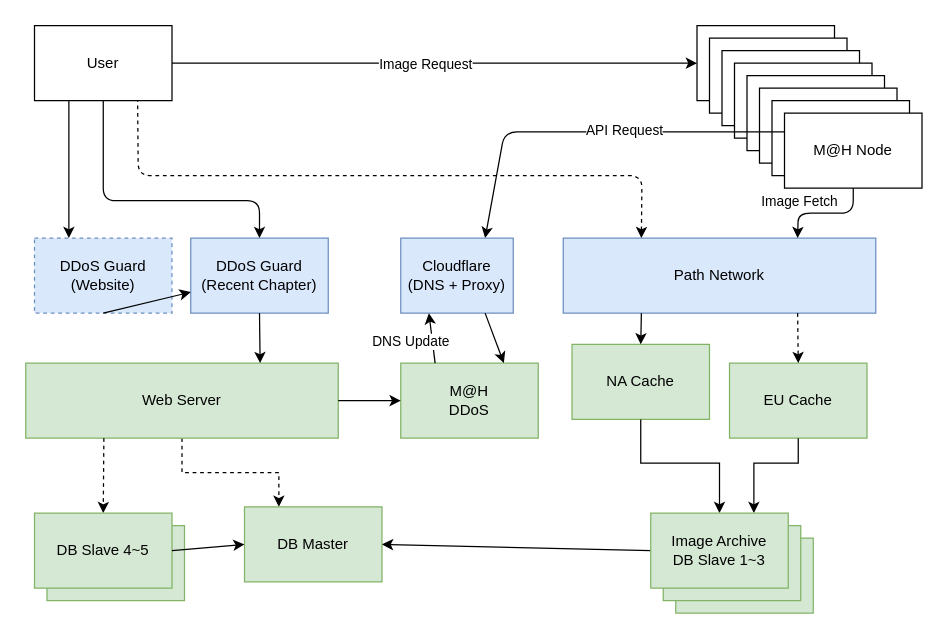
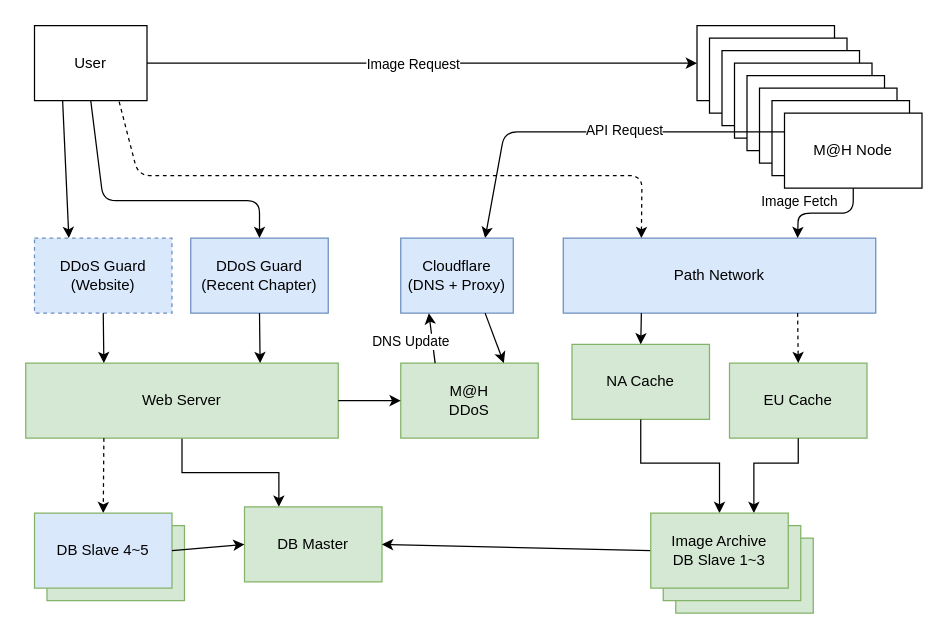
  <mxCell id="0" />
  <mxCell id="1" parent="0" />
  <mxCell id="2" value="DDoS Guard&lt;br&gt;(Website)" style="rounded=0;whiteSpace=wrap;html=1;fillColor=#dae8fc;strokeColor=#6c8ebf;dashed=1;" parent="1" vertex="1"><mxGeometry x="27" y="190" width="110" height="60" as="geometry" /></mxCell>
  <mxCell id="3" value="DDoS Guard&lt;br&gt;(Recent Chapter)" style="rounded=0;whiteSpace=wrap;html=1;fillColor=#dae8fc;strokeColor=#6c8ebf;" parent="1" vertex="1"><mxGeometry x="152" y="190" width="110" height="60" as="geometry" /></mxCell>
- <mxCell id="4" style="edgeStyle=orthogonalEdgeStyle;rounded=0;orthogonalLoop=1;jettySize=auto;html=1;exitX=0.5;exitY=1;exitDx=0;exitDy=0;entryX=0.25;entryY=0;entryDx=0;entryDy=0;dashed=1;" parent="1" source="5" target="8" edge="1"><mxGeometry relative="1" as="geometry" /></mxCell>
+ <mxCell id="4" style="edgeStyle=orthogonalEdgeStyle;rounded=0;orthogonalLoop=1;jettySize=auto;html=1;exitX=0.5;exitY=1;exitDx=0;exitDy=0;entryX=0.25;entryY=0;entryDx=0;entryDy=0;" parent="1" source="5" target="8" edge="1"><mxGeometry relative="1" as="geometry" /></mxCell>
  <mxCell id="5" value="Web Server" style="rounded=0;whiteSpace=wrap;html=1;fillColor=#d5e8d4;strokeColor=#82b366;" parent="1" vertex="1"><mxGeometry x="20" y="290" width="250" height="60" as="geometry" /></mxCell>
- <mxCell id="6" value="" style="endArrow=classic;html=1;exitX=0.5;exitY=1;exitDx=0;exitDy=0;" parent="1" source="2" target="3" edge="1"><mxGeometry width="50" height="50" relative="1" as="geometry"><mxPoint x="130" y="300" as="sourcePoint" /><mxPoint x="50" y="270" as="targetPoint" /></mxGeometry></mxCell>
+ <mxCell id="6" value="" style="endArrow=classic;html=1;exitX=0.5;exitY=1;exitDx=0;exitDy=0;entryX=0.25;entryY=0;entryDx=0;entryDy=0;" parent="1" source="2" target="5" edge="1"><mxGeometry width="50" height="50" relative="1" as="geometry"><mxPoint x="130" y="300" as="sourcePoint" /><mxPoint x="50" y="270" as="targetPoint" /></mxGeometry></mxCell>
  <mxCell id="7" value="" style="endArrow=classic;html=1;exitX=0.5;exitY=1;exitDx=0;exitDy=0;entryX=0.75;entryY=0;entryDx=0;entryDy=0;" parent="1" source="3" target="5" edge="1"><mxGeometry width="50" height="50" relative="1" as="geometry"><mxPoint x="92.5" y="300" as="sourcePoint" /><mxPoint x="180" y="260" as="targetPoint" /></mxGeometry></mxCell>
  <mxCell id="8" value="DB Master" style="rounded=0;whiteSpace=wrap;html=1;fillColor=#d5e8d4;strokeColor=#82b366;" parent="1" vertex="1"><mxGeometry x="195" y="405" width="110" height="60" as="geometry" /></mxCell>
  <mxCell id="9" value="NA Cache" style="rounded=0;whiteSpace=wrap;html=1;fillColor=#d5e8d4;strokeColor=#82b366;" parent="1" vertex="1"><mxGeometry x="457" y="275" width="110" height="60" as="geometry" /></mxCell>
  <mxCell id="10" value="EU Cache" style="rounded=0;whiteSpace=wrap;html=1;fillColor=#d5e8d4;strokeColor=#82b366;" parent="1" vertex="1"><mxGeometry x="583" y="290" width="110" height="60" as="geometry" /></mxCell>
  <mxCell id="11" value="Path Network" style="rounded=0;whiteSpace=wrap;html=1;fillColor=#dae8fc;strokeColor=#6c8ebf;" parent="1" vertex="1"><mxGeometry x="450" y="190" width="250" height="60" as="geometry" /></mxCell>
  <mxCell id="12" value="" style="endArrow=classic;html=1;entryX=0.5;entryY=0;entryDx=0;entryDy=0;exitX=0.25;exitY=1;exitDx=0;exitDy=0;" parent="1" source="11" target="9" edge="1"><mxGeometry width="50" height="50" relative="1" as="geometry"><mxPoint x="540" y="280" as="sourcePoint" /><mxPoint x="377" y="260" as="targetPoint" /></mxGeometry></mxCell>
  <mxCell id="13" value="" style="endArrow=classic;html=1;exitX=0.75;exitY=1;exitDx=0;exitDy=0;entryX=0.5;entryY=0;entryDx=0;entryDy=0;dashed=1;" parent="1" source="11" target="10" edge="1"><mxGeometry width="50" height="50" relative="1" as="geometry"><mxPoint x="522" y="300" as="sourcePoint" /><mxPoint x="610" y="280" as="targetPoint" /></mxGeometry></mxCell>
  <mxCell id="14" value="" style="endArrow=classic;html=1;entryX=0.5;entryY=0;entryDx=0;entryDy=0;exitX=0.25;exitY=1;exitDx=0;exitDy=0;dashed=1;" parent="1" source="5" target="30" edge="1"><mxGeometry width="50" height="50" relative="1" as="geometry"><mxPoint x="110" y="400" as="sourcePoint" /><mxPoint x="217" y="260" as="targetPoint" /></mxGeometry></mxCell>
  <mxCell id="15" value="" style="endArrow=classic;html=1;exitX=0;exitY=0.5;exitDx=0;exitDy=0;entryX=1;entryY=0.5;entryDx=0;entryDy=0;" parent="1" source="27" target="8" edge="1"><mxGeometry width="50" height="50" relative="1" as="geometry"><mxPoint x="190" y="450" as="sourcePoint" /><mxPoint x="480" y="430" as="targetPoint" /></mxGeometry></mxCell>
  <mxCell id="16" style="edgeStyle=orthogonalEdgeStyle;rounded=0;orthogonalLoop=1;jettySize=auto;html=1;exitX=0.5;exitY=0;exitDx=0;exitDy=0;entryX=0.5;entryY=1;entryDx=0;entryDy=0;startArrow=classic;startFill=1;endArrow=none;endFill=0;" parent="1" source="27" target="9" edge="1"><mxGeometry relative="1" as="geometry"><Array as="points"><mxPoint x="575" y="370" /><mxPoint x="512" y="370" /></Array></mxGeometry></mxCell>
  <mxCell id="17" style="edgeStyle=orthogonalEdgeStyle;rounded=0;orthogonalLoop=1;jettySize=auto;html=1;exitX=0.75;exitY=0;exitDx=0;exitDy=0;entryX=0.5;entryY=1;entryDx=0;entryDy=0;endArrow=none;endFill=0;startArrow=classic;startFill=1;" parent="1" source="27" target="10" edge="1"><mxGeometry relative="1" as="geometry"><Array as="points"><mxPoint x="603" y="370" /><mxPoint x="638" y="370" /></Array></mxGeometry></mxCell>
- <mxCell id="18" value="User" style="rounded=0;whiteSpace=wrap;html=1;" parent="1" vertex="1"><mxGeometry x="27" y="20" width="110" height="60" as="geometry" /></mxCell>
+ <mxCell id="18" value="User" style="rounded=0;whiteSpace=wrap;html=1;" parent="1" vertex="1"><mxGeometry x="27" y="20" width="90" height="60" as="geometry" /></mxCell>
  <mxCell id="19" value="" style="endArrow=classic;html=1;entryX=0.25;entryY=0;entryDx=0;entryDy=0;exitX=0.25;exitY=1;exitDx=0;exitDy=0;" parent="1" source="18" target="2" edge="1"><mxGeometry width="50" height="50" relative="1" as="geometry"><mxPoint x="0" y="160" as="sourcePoint" /><mxPoint x="370" y="230" as="targetPoint" /></mxGeometry></mxCell>
  <mxCell id="20" value="" style="endArrow=none;html=1;exitX=0.5;exitY=0;exitDx=0;exitDy=0;entryX=0.5;entryY=1;entryDx=0;entryDy=0;startArrow=classic;startFill=1;endFill=0;" parent="1" source="3" target="18" edge="1"><mxGeometry width="50" height="50" relative="1" as="geometry"><mxPoint x="64.5" y="200" as="sourcePoint" /><mxPoint x="64.5" y="90" as="targetPoint" /><Array as="points"><mxPoint x="207" y="160" /><mxPoint x="82" y="160" /></Array></mxGeometry></mxCell>
  <mxCell id="21" value="" style="endArrow=none;html=1;exitX=0.25;exitY=0;exitDx=0;exitDy=0;entryX=0.75;entryY=1;entryDx=0;entryDy=0;dashed=1;startArrow=classic;startFill=1;endFill=0;" parent="1" source="11" target="18" edge="1"><mxGeometry width="50" height="50" relative="1" as="geometry"><mxPoint x="217" y="200" as="sourcePoint" /><mxPoint x="92" y="90" as="targetPoint" /><Array as="points"><mxPoint x="513" y="140" /><mxPoint x="110" y="140" /></Array></mxGeometry></mxCell>
  <mxCell id="22" value="" style="endArrow=none;html=1;exitX=0;exitY=0.5;exitDx=0;exitDy=0;entryX=1;entryY=0.5;entryDx=0;entryDy=0;startArrow=classic;startFill=1;endFill=0;" parent="1" source="32" target="18" edge="1"><mxGeometry width="50" height="50" relative="1" as="geometry"><mxPoint x="64.5" y="200" as="sourcePoint" /><mxPoint x="64.5" y="90" as="targetPoint" /></mxGeometry></mxCell>
  <mxCell id="23" value="Image Request" style="edgeLabel;html=1;align=center;verticalAlign=middle;resizable=0;points=[];" parent="22" vertex="1" connectable="0"><mxGeometry x="0.038" y="1" relative="1" as="geometry"><mxPoint y="-1" as="offset" /></mxGeometry></mxCell>
  <mxCell id="24" value="" style="group" parent="1" vertex="1" connectable="0"><mxGeometry x="520" y="410" width="130" height="80" as="geometry" /></mxCell>
  <mxCell id="25" value="DB Slave 1~3" style="rounded=0;whiteSpace=wrap;html=1;fillColor=#d5e8d4;strokeColor=#82b366;" parent="24" vertex="1"><mxGeometry x="20" y="20" width="110" height="60" as="geometry" /></mxCell>
  <mxCell id="26" value="DB Slave 1~3" style="rounded=0;whiteSpace=wrap;html=1;fillColor=#d5e8d4;strokeColor=#82b366;" parent="24" vertex="1"><mxGeometry x="10" y="10" width="110" height="60" as="geometry" /></mxCell>
  <mxCell id="27" value="Image Archive&lt;br&gt;DB Slave 1~3" style="rounded=0;whiteSpace=wrap;html=1;fillColor=#d5e8d4;strokeColor=#82b366;" parent="24" vertex="1"><mxGeometry width="110" height="60" as="geometry" /></mxCell>
  <mxCell id="28" value="" style="group" parent="1" vertex="1" connectable="0"><mxGeometry x="27" y="410" width="120" height="70" as="geometry" /></mxCell>
  <mxCell id="29" value="DB Slave 1~3" style="rounded=0;whiteSpace=wrap;html=1;fillColor=#d5e8d4;strokeColor=#82b366;" parent="28" vertex="1"><mxGeometry x="10" y="10" width="110" height="60" as="geometry" /></mxCell>
- <mxCell id="30" value="DB Slave 4~5" style="rounded=0;whiteSpace=wrap;html=1;fillColor=#d5e8d4;strokeColor=#82b366;" parent="28" vertex="1"><mxGeometry width="110" height="60" as="geometry" /></mxCell>
+ <mxCell id="30" value="DB Slave 4~5" style="rounded=0;whiteSpace=wrap;html=1;fillColor=#dae8fc;strokeColor=#82b366;" parent="28" vertex="1"><mxGeometry width="110" height="60" as="geometry" /></mxCell>
  <mxCell id="31" value="" style="group" parent="1" vertex="1" connectable="0"><mxGeometry x="557" y="20" width="180" height="130" as="geometry" /></mxCell>
  <mxCell id="32" value="M@H Node" style="rounded=0;whiteSpace=wrap;html=1;" parent="31" vertex="1"><mxGeometry width="110" height="60" as="geometry" /></mxCell>
  <mxCell id="33" value="M@H Node" style="rounded=0;whiteSpace=wrap;html=1;" parent="31" vertex="1"><mxGeometry x="10" y="10" width="110" height="60" as="geometry" /></mxCell>
  <mxCell id="34" value="M@H Node" style="rounded=0;whiteSpace=wrap;html=1;" parent="31" vertex="1"><mxGeometry x="20" y="20" width="110" height="60" as="geometry" /></mxCell>
  <mxCell id="35" value="M@H Node" style="rounded=0;whiteSpace=wrap;html=1;" parent="31" vertex="1"><mxGeometry x="30" y="30" width="110" height="60" as="geometry" /></mxCell>
  <mxCell id="36" value="M@H Node" style="rounded=0;whiteSpace=wrap;html=1;" parent="31" vertex="1"><mxGeometry x="40" y="40" width="110" height="60" as="geometry" /></mxCell>
  <mxCell id="37" value="M@H Node" style="rounded=0;whiteSpace=wrap;html=1;" parent="31" vertex="1"><mxGeometry x="50" y="50" width="110" height="60" as="geometry" /></mxCell>
  <mxCell id="38" value="M@H Node" style="rounded=0;whiteSpace=wrap;html=1;" parent="31" vertex="1"><mxGeometry x="60" y="60" width="110" height="60" as="geometry" /></mxCell>
  <mxCell id="39" value="M@H Node" style="rounded=0;whiteSpace=wrap;html=1;" parent="31" vertex="1"><mxGeometry x="70" y="70" width="110" height="60" as="geometry" /></mxCell>
  <mxCell id="40" value="" style="endArrow=none;html=1;exitX=0.75;exitY=0;exitDx=0;exitDy=0;entryX=0;entryY=0.25;entryDx=0;entryDy=0;startArrow=classic;startFill=1;endFill=0;" parent="1" source="43" target="39" edge="1"><mxGeometry width="50" height="50" relative="1" as="geometry"><mxPoint x="64.5" y="200" as="sourcePoint" /><mxPoint x="64.5" y="90" as="targetPoint" /><Array as="points"><mxPoint x="403" y="105" /></Array></mxGeometry></mxCell>
  <mxCell id="41" value="API Request" style="edgeLabel;html=1;align=center;verticalAlign=middle;resizable=0;points=[];" parent="40" vertex="1" connectable="0"><mxGeometry x="0.175" y="2" relative="1" as="geometry"><mxPoint as="offset" /></mxGeometry></mxCell>
  <mxCell id="42" value="" style="endArrow=classic;html=1;exitX=1;exitY=0.5;exitDx=0;exitDy=0;entryX=0;entryY=0.5;entryDx=0;entryDy=0;" parent="1" source="30" target="8" edge="1"><mxGeometry width="50" height="50" relative="1" as="geometry"><mxPoint x="217.5" y="380" as="sourcePoint" /><mxPoint x="170" y="470" as="targetPoint" /></mxGeometry></mxCell>
  <mxCell id="43" value="Cloudflare&lt;br&gt;(DNS + Proxy)" style="rounded=0;whiteSpace=wrap;html=1;fillColor=#dae8fc;strokeColor=#6c8ebf;" vertex="1" parent="1"><mxGeometry x="320" y="190" width="90" height="60" as="geometry" /></mxCell>
  <mxCell id="44" value="M@H&lt;br&gt;DDoS" style="rounded=0;whiteSpace=wrap;html=1;fillColor=#d5e8d4;strokeColor=#82b366;" vertex="1" parent="1"><mxGeometry x="320" y="290" width="110" height="60" as="geometry" /></mxCell>
  <mxCell id="45" value="" style="endArrow=classic;html=1;entryX=0.75;entryY=0;entryDx=0;entryDy=0;exitX=0.75;exitY=1;exitDx=0;exitDy=0;" edge="1" parent="1" source="43" target="44"><mxGeometry width="50" height="50" relative="1" as="geometry"><mxPoint x="310" y="320" as="sourcePoint" /><mxPoint x="360" y="270" as="targetPoint" /></mxGeometry></mxCell>
  <mxCell id="46" value="" style="endArrow=classic;html=1;entryX=0;entryY=0.5;entryDx=0;entryDy=0;exitX=1;exitY=0.5;exitDx=0;exitDy=0;" edge="1" parent="1" source="5" target="44"><mxGeometry width="50" height="50" relative="1" as="geometry"><mxPoint x="290" y="350" as="sourcePoint" /><mxPoint x="385" y="260" as="targetPoint" /></mxGeometry></mxCell>
  <mxCell id="47" value="" style="endArrow=classic;html=1;entryX=0.25;entryY=1;entryDx=0;entryDy=0;exitX=0.25;exitY=0;exitDx=0;exitDy=0;" edge="1" parent="1" source="44" target="43"><mxGeometry width="50" height="50" relative="1" as="geometry"><mxPoint x="412.5" y="260" as="sourcePoint" /><mxPoint x="412.5" y="300" as="targetPoint" /></mxGeometry></mxCell>
  <mxCell id="48" value="DNS Update" style="edgeLabel;html=1;align=center;verticalAlign=middle;resizable=0;points=[];" vertex="1" connectable="0" parent="47"><mxGeometry x="-0.1" y="2" relative="1" as="geometry"><mxPoint x="-15.5" as="offset" /></mxGeometry></mxCell>
  <mxCell id="49" value="" style="endArrow=classic;html=1;exitX=0.5;exitY=1;exitDx=0;exitDy=0;entryX=0.75;entryY=0;entryDx=0;entryDy=0;" edge="1" parent="1" source="39" target="11"><mxGeometry width="50" height="50" relative="1" as="geometry"><mxPoint x="647.5" y="260" as="sourcePoint" /><mxPoint x="648" y="300" as="targetPoint" /><Array as="points"><mxPoint x="682" y="170" /><mxPoint x="638" y="170" /></Array></mxGeometry></mxCell>
  <mxCell id="50" value="Image Fetch" style="edgeLabel;html=1;align=center;verticalAlign=middle;resizable=0;points=[];" vertex="1" connectable="0" parent="49"><mxGeometry x="-0.0" relative="1" as="geometry"><mxPoint x="-22" y="-10" as="offset" /></mxGeometry></mxCell>
